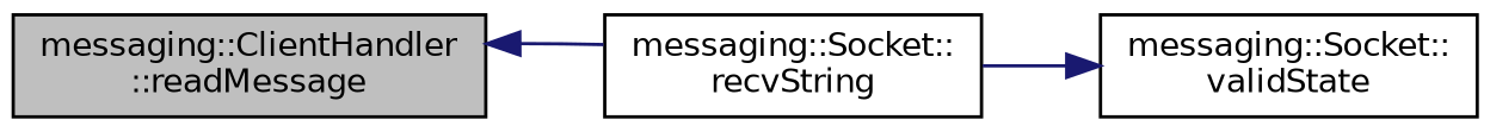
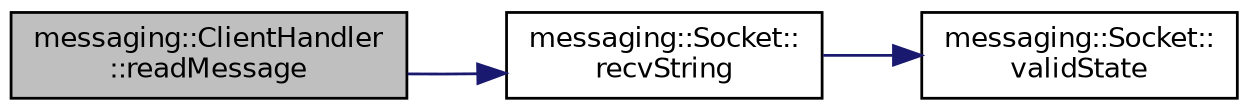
  digraph {
    rankdir=LR
    node [color=black fillcolor=white fontname=Helvetica fontsize=10 shape=record style=filled]
    edge [color=midnightblue fontname=Helvetica fontsize=10 labelfontname=Helvetica labelfontsize=10 style=solid]
    n1 [fillcolor=grey75 fontcolor=black height=0.2 label="messaging::ClientHandler\l::readMessage" width=0.4]
    n2 [height=0.2 label="messaging::Socket::\lrecvString" width=0.4]
    n3 [height=0.2 label="messaging::Socket::\lvalidState" width=0.4]
-   n2 -> n1
+   n1 -> n2
    n2 -> n3
  }
